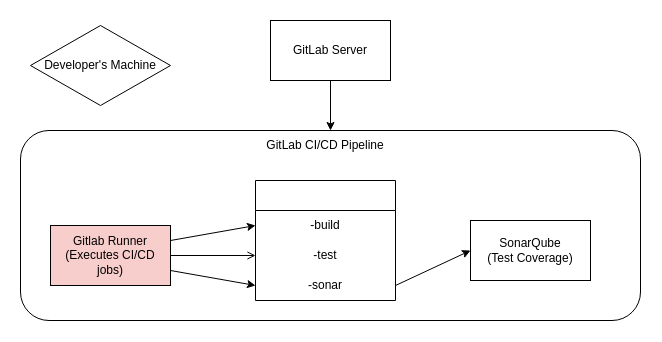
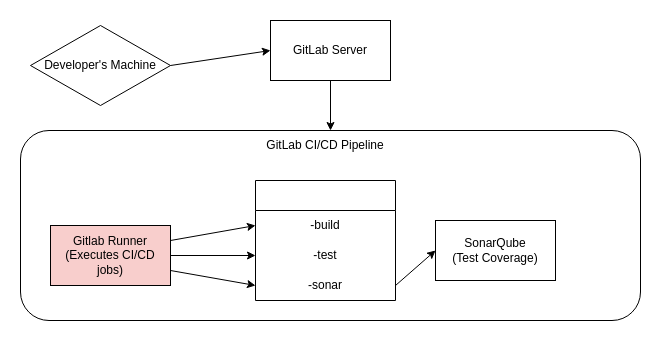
  <mxCell id="0" />
  <mxCell id="1" parent="0" />
  <mxCell id="2" value="" style="rounded=1;whiteSpace=wrap;html=1;" parent="1" vertex="1"><mxGeometry x="20" y="130" width="620" height="190" as="geometry" /></mxCell>
  <mxCell id="3" value="Developer's Machine" style="rhombus;whiteSpace=wrap;html=1;" parent="1" vertex="1"><mxGeometry x="30" y="25" width="140" height="80" as="geometry" /></mxCell>
  <mxCell id="4" value="GitLab Server" style="rounded=0;whiteSpace=wrap;html=1;" parent="1" vertex="1"><mxGeometry x="270" y="20" width="120" height="60" as="geometry" /></mxCell>
+ <mxCell id="5" value="" style="endArrow=classic;html=1;rounded=0;exitX=1;exitY=0.5;exitDx=0;exitDy=0;entryX=0;entryY=0.5;entryDx=0;entryDy=0;" parent="1" source="3" target="4" edge="1"><mxGeometry width="50" height="50" relative="1" as="geometry"><mxPoint x="290" y="200" as="sourcePoint" /><mxPoint x="340" y="150" as="targetPoint" /></mxGeometry></mxCell>
  <mxCell id="6" value="" style="swimlane;fontStyle=0;childLayout=stackLayout;horizontal=1;startSize=30;horizontalStack=0;resizeParent=1;resizeParentMax=0;resizeLast=0;collapsible=1;marginBottom=0;whiteSpace=wrap;html=1;align=center;" parent="1" vertex="1"><mxGeometry x="255" y="180" width="140" height="120" as="geometry" /></mxCell>
  <mxCell id="7" value="-build" style="text;strokeColor=none;fillColor=none;align=center;verticalAlign=middle;spacingLeft=4;spacingRight=4;overflow=hidden;points=[[0,0.5],[1,0.5]];portConstraint=eastwest;rotatable=0;whiteSpace=wrap;html=1;" parent="6" vertex="1"><mxGeometry y="30" width="140" height="30" as="geometry" /></mxCell>
  <mxCell id="8" value="-test" style="text;strokeColor=none;fillColor=none;align=center;verticalAlign=middle;spacingLeft=4;spacingRight=4;overflow=hidden;points=[[0,0.5],[1,0.5]];portConstraint=eastwest;rotatable=0;whiteSpace=wrap;html=1;" parent="6" vertex="1"><mxGeometry y="60" width="140" height="30" as="geometry" /></mxCell>
  <mxCell id="9" value="-sonar" style="text;strokeColor=none;fillColor=none;align=center;verticalAlign=middle;spacingLeft=4;spacingRight=4;overflow=hidden;points=[[0,0.5],[1,0.5]];portConstraint=eastwest;rotatable=0;whiteSpace=wrap;html=1;" parent="6" vertex="1"><mxGeometry y="90" width="140" height="30" as="geometry" /></mxCell>
  <mxCell id="10" value="" style="endArrow=classic;html=1;rounded=0;entryX=0.75;entryY=0;entryDx=0;entryDy=0;" parent="1" source="4" edge="1"><mxGeometry width="50" height="50" relative="1" as="geometry"><mxPoint x="510" y="15" as="sourcePoint" /><mxPoint x="330" y="130" as="targetPoint" /></mxGeometry></mxCell>
  <mxCell id="11" value="Gitlab Runner&lt;br&gt;(Executes CI/CD jobs)" style="rounded=0;whiteSpace=wrap;html=1;fillColor=#f8cecc;" parent="1" vertex="1"><mxGeometry x="50" y="225" width="120" height="60" as="geometry" /></mxCell>
  <mxCell id="12" value="" style="endArrow=none;html=1;rounded=0;exitX=1;exitY=0.25;exitDx=0;exitDy=0;entryX=0;entryY=0.5;entryDx=0;entryDy=0;strokeColor=none;" parent="1" source="11" target="7" edge="1"><mxGeometry width="50" height="50" relative="1" as="geometry"><mxPoint x="285" y="255" as="sourcePoint" /><mxPoint x="335" y="205" as="targetPoint" /></mxGeometry></mxCell>
- <mxCell id="13" value="SonarQube&lt;br&gt;(Test Coverage)" style="rounded=0;whiteSpace=wrap;html=1;align=center;" parent="1" vertex="1"><mxGeometry x="470" y="220" width="120" height="60" as="geometry" /></mxCell>
+ <mxCell id="13" value="SonarQube&lt;br&gt;(Test Coverage)" style="rounded=0;whiteSpace=wrap;html=1;align=center;" parent="1" vertex="1"><mxGeometry x="435" y="220" width="120" height="60" as="geometry" /></mxCell>
  <mxCell id="14" value="" style="endArrow=classic;html=1;rounded=0;exitX=1;exitY=0.5;exitDx=0;exitDy=0;entryX=0;entryY=0.5;entryDx=0;entryDy=0;" parent="1" source="9" target="13" edge="1"><mxGeometry width="50" height="50" relative="1" as="geometry"><mxPoint x="315" y="275" as="sourcePoint" /><mxPoint x="365" y="225" as="targetPoint" /></mxGeometry></mxCell>
  <mxCell id="15" value="GitLab CI/CD Pipeline" style="text;html=1;strokeColor=none;fillColor=none;align=center;verticalAlign=middle;whiteSpace=wrap;rounded=0;" parent="1" vertex="1"><mxGeometry x="245" y="130" width="160" height="30" as="geometry" /></mxCell>
  <mxCell id="16" value="" style="endArrow=classic;html=1;rounded=0;exitX=1;exitY=0.25;exitDx=0;exitDy=0;entryX=0;entryY=0.5;entryDx=0;entryDy=0;" parent="1" source="11" target="7" edge="1"><mxGeometry width="50" height="50" relative="1" as="geometry"><mxPoint x="310" y="270" as="sourcePoint" /><mxPoint x="360" y="220" as="targetPoint" /></mxGeometry></mxCell>
- <mxCell id="17" value="" style="endArrow=open;html=1;rounded=0;exitX=1;exitY=0.5;exitDx=0;exitDy=0;entryX=0;entryY=0.5;entryDx=0;entryDy=0;" parent="1" source="11" target="8" edge="1"><mxGeometry width="50" height="50" relative="1" as="geometry"><mxPoint x="310" y="270" as="sourcePoint" /><mxPoint x="360" y="220" as="targetPoint" /></mxGeometry></mxCell>
+ <mxCell id="17" value="" style="endArrow=classic;html=1;rounded=0;exitX=1;exitY=0.5;exitDx=0;exitDy=0;entryX=0;entryY=0.5;entryDx=0;entryDy=0;" parent="1" source="11" target="8" edge="1"><mxGeometry width="50" height="50" relative="1" as="geometry"><mxPoint x="310" y="270" as="sourcePoint" /><mxPoint x="360" y="220" as="targetPoint" /></mxGeometry></mxCell>
  <mxCell id="18" value="" style="endArrow=classic;html=1;rounded=0;exitX=1;exitY=0.75;exitDx=0;exitDy=0;entryX=0;entryY=0.5;entryDx=0;entryDy=0;" parent="1" source="11" target="9" edge="1"><mxGeometry width="50" height="50" relative="1" as="geometry"><mxPoint x="310" y="270" as="sourcePoint" /><mxPoint x="360" y="220" as="targetPoint" /></mxGeometry></mxCell>
